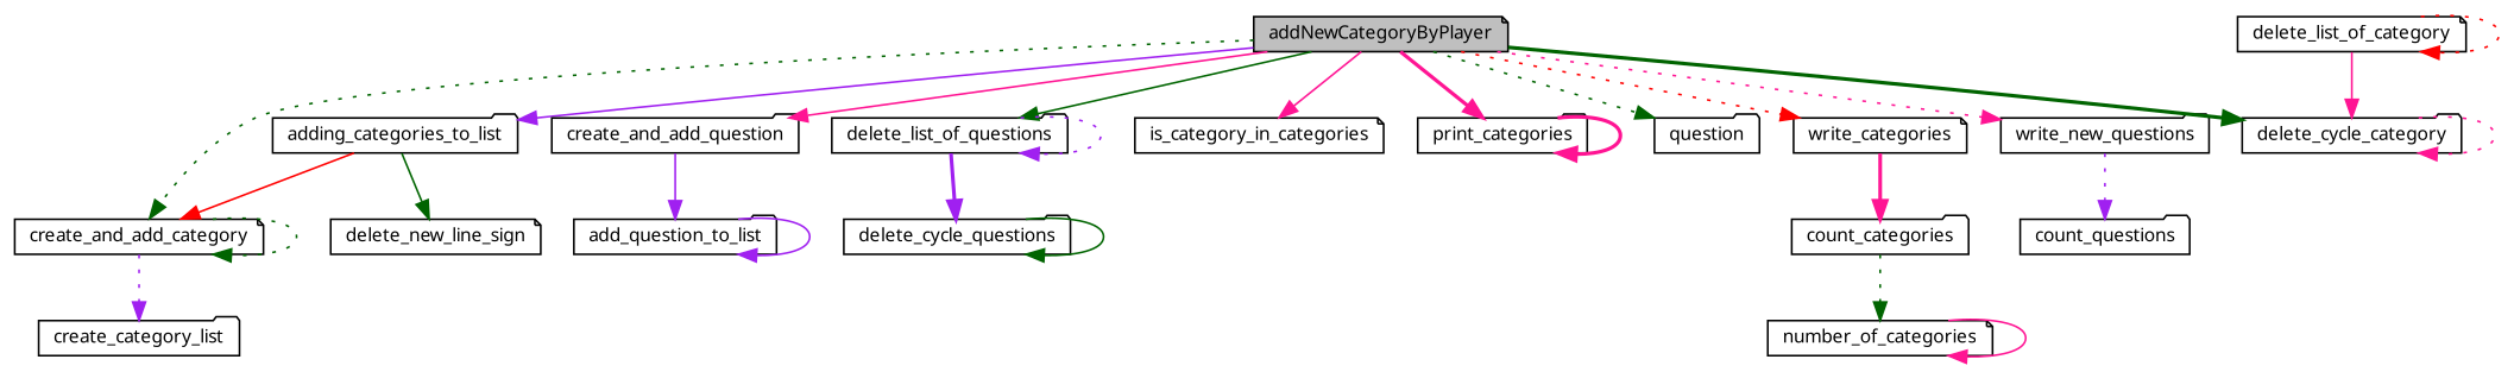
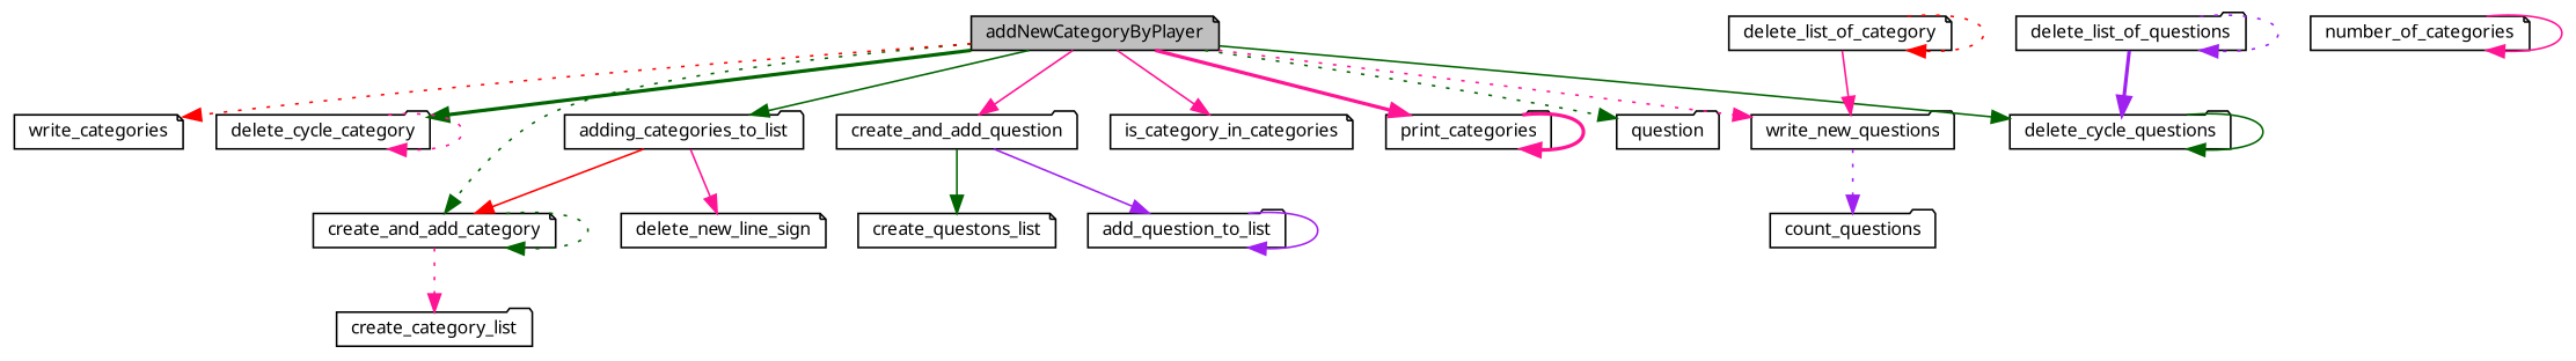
  digraph {
    fontname="Noto Sans"
    rankdir=TB
    node [color=black fillcolor=white fontname="Noto Sans" fontsize=10 shape=folder style=filled]
    edge [color=deeppink fontname="Noto Sans" fontsize=10 labelfontname=Helvetica labelfontsize=10 style=solid]
    n1 [fillcolor=grey75 fontcolor=black height=0.2 label=addNewCategoryByPlayer shape=note width=0.4]
    n2 [height=0.2 label=adding_categories_to_list width=0.4]
    n3 [height=0.2 label=create_and_add_category shape=note width=0.4]
    n4 [height=0.2 label=create_and_add_question width=0.4]
    n5 [height=0.2 label=delete_list_of_questions width=0.4]
    n6 [height=0.2 label=is_category_in_categories shape=note width=0.4]
    n7 [height=0.2 label=print_categories width=0.4]
    n8 [height=0.2 label=question width=0.4]
    n9 [height=0.2 label=write_categories shape=note width=0.4]
    n10 [height=0.2 label=write_new_questions width=0.4]
    n11 [height=0.2 label=delete_cycle_category width=0.4]
    n12 [height=0.2 label=delete_new_line_sign shape=note width=0.4]
    n13 [height=0.2 label=create_category_list width=0.4]
    n14 [height=0.2 label=add_question_to_list width=0.4]
+   n15 [height=0.2 label=create_questons_list shape=note width=0.4]
    n16 [height=0.2 label=delete_list_of_category shape=note width=0.4]
    n17 [height=0.2 label=delete_cycle_questions width=0.4]
-   n18 [height=0.2 label=count_categories width=0.4]
    n19 [height=0.2 label=count_questions width=0.4]
    n20 [height=0.2 label=number_of_categories shape=note width=0.4]
-   n1 -> n2 [color=purple]
+   n1 -> n2 [color=darkgreen]
    n1 -> n3 [color=darkgreen style=dotted]
    n1 -> n4
-   n1 -> n5 [color=darkgreen]
+   n1 -> n17 [color=darkgreen]
    n1 -> n6
    n1 -> n7 [style=bold]
    n1 -> n8 [color=darkgreen style=dotted]
    n1 -> n9 [color=red style=dotted]
    n1 -> n10 [style=dotted]
    n1 -> n11 [color=darkgreen style=bold]
    n2 -> n3 [color=red]
-   n2 -> n12 [color=darkgreen]
+   n2 -> n12
    n3 -> n3 [color=darkgreen style=dotted]
-   n3 -> n13 [color=purple style=dotted]
+   n3 -> n13 [style=dotted]
    n4 -> n14 [color=purple]
+   n4 -> n15 [color=darkgreen]
    n5 -> n5 [color=purple style=dotted]
    n5 -> n17 [color=purple style=bold]
    n7 -> n7 [style=bold]
-   n9 -> n18 [style=bold]
    n10 -> n19 [color=purple style=dotted]
    n11 -> n11 [style=dotted]
    n14 -> n14 [color=purple]
-   n16 -> n11
+   n16 -> n10
    n16 -> n16 [color=red style=dotted]
    n17 -> n17 [color=darkgreen]
-   n18 -> n20 [color=darkgreen style=dotted]
    n20 -> n20
  }
